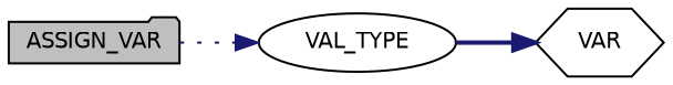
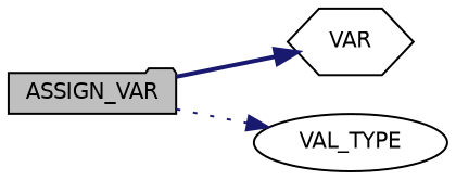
  digraph {
    rankdir=LR
    node [color=black fillcolor=white fontname=Helvetica fontsize=10 style=filled]
    edge [color=midnightblue fontname=Helvetica fontsize=10 labelfontname=Helvetica labelfontsize=10]
    n1 [fillcolor=grey75 fontcolor=black height=0.2 label=ASSIGN_VAR shape=folder width=0.4]
    n2 [height=0.2 label=VAR shape=hexagon width=0.4]
    n3 [height=0.2 label=VAL_TYPE shape=ellipse width=0.4]
-   n3 -> n2 [style=bold]
+   n1 -> n2 [style=bold]
    n1 -> n3 [style=dotted]
  }
